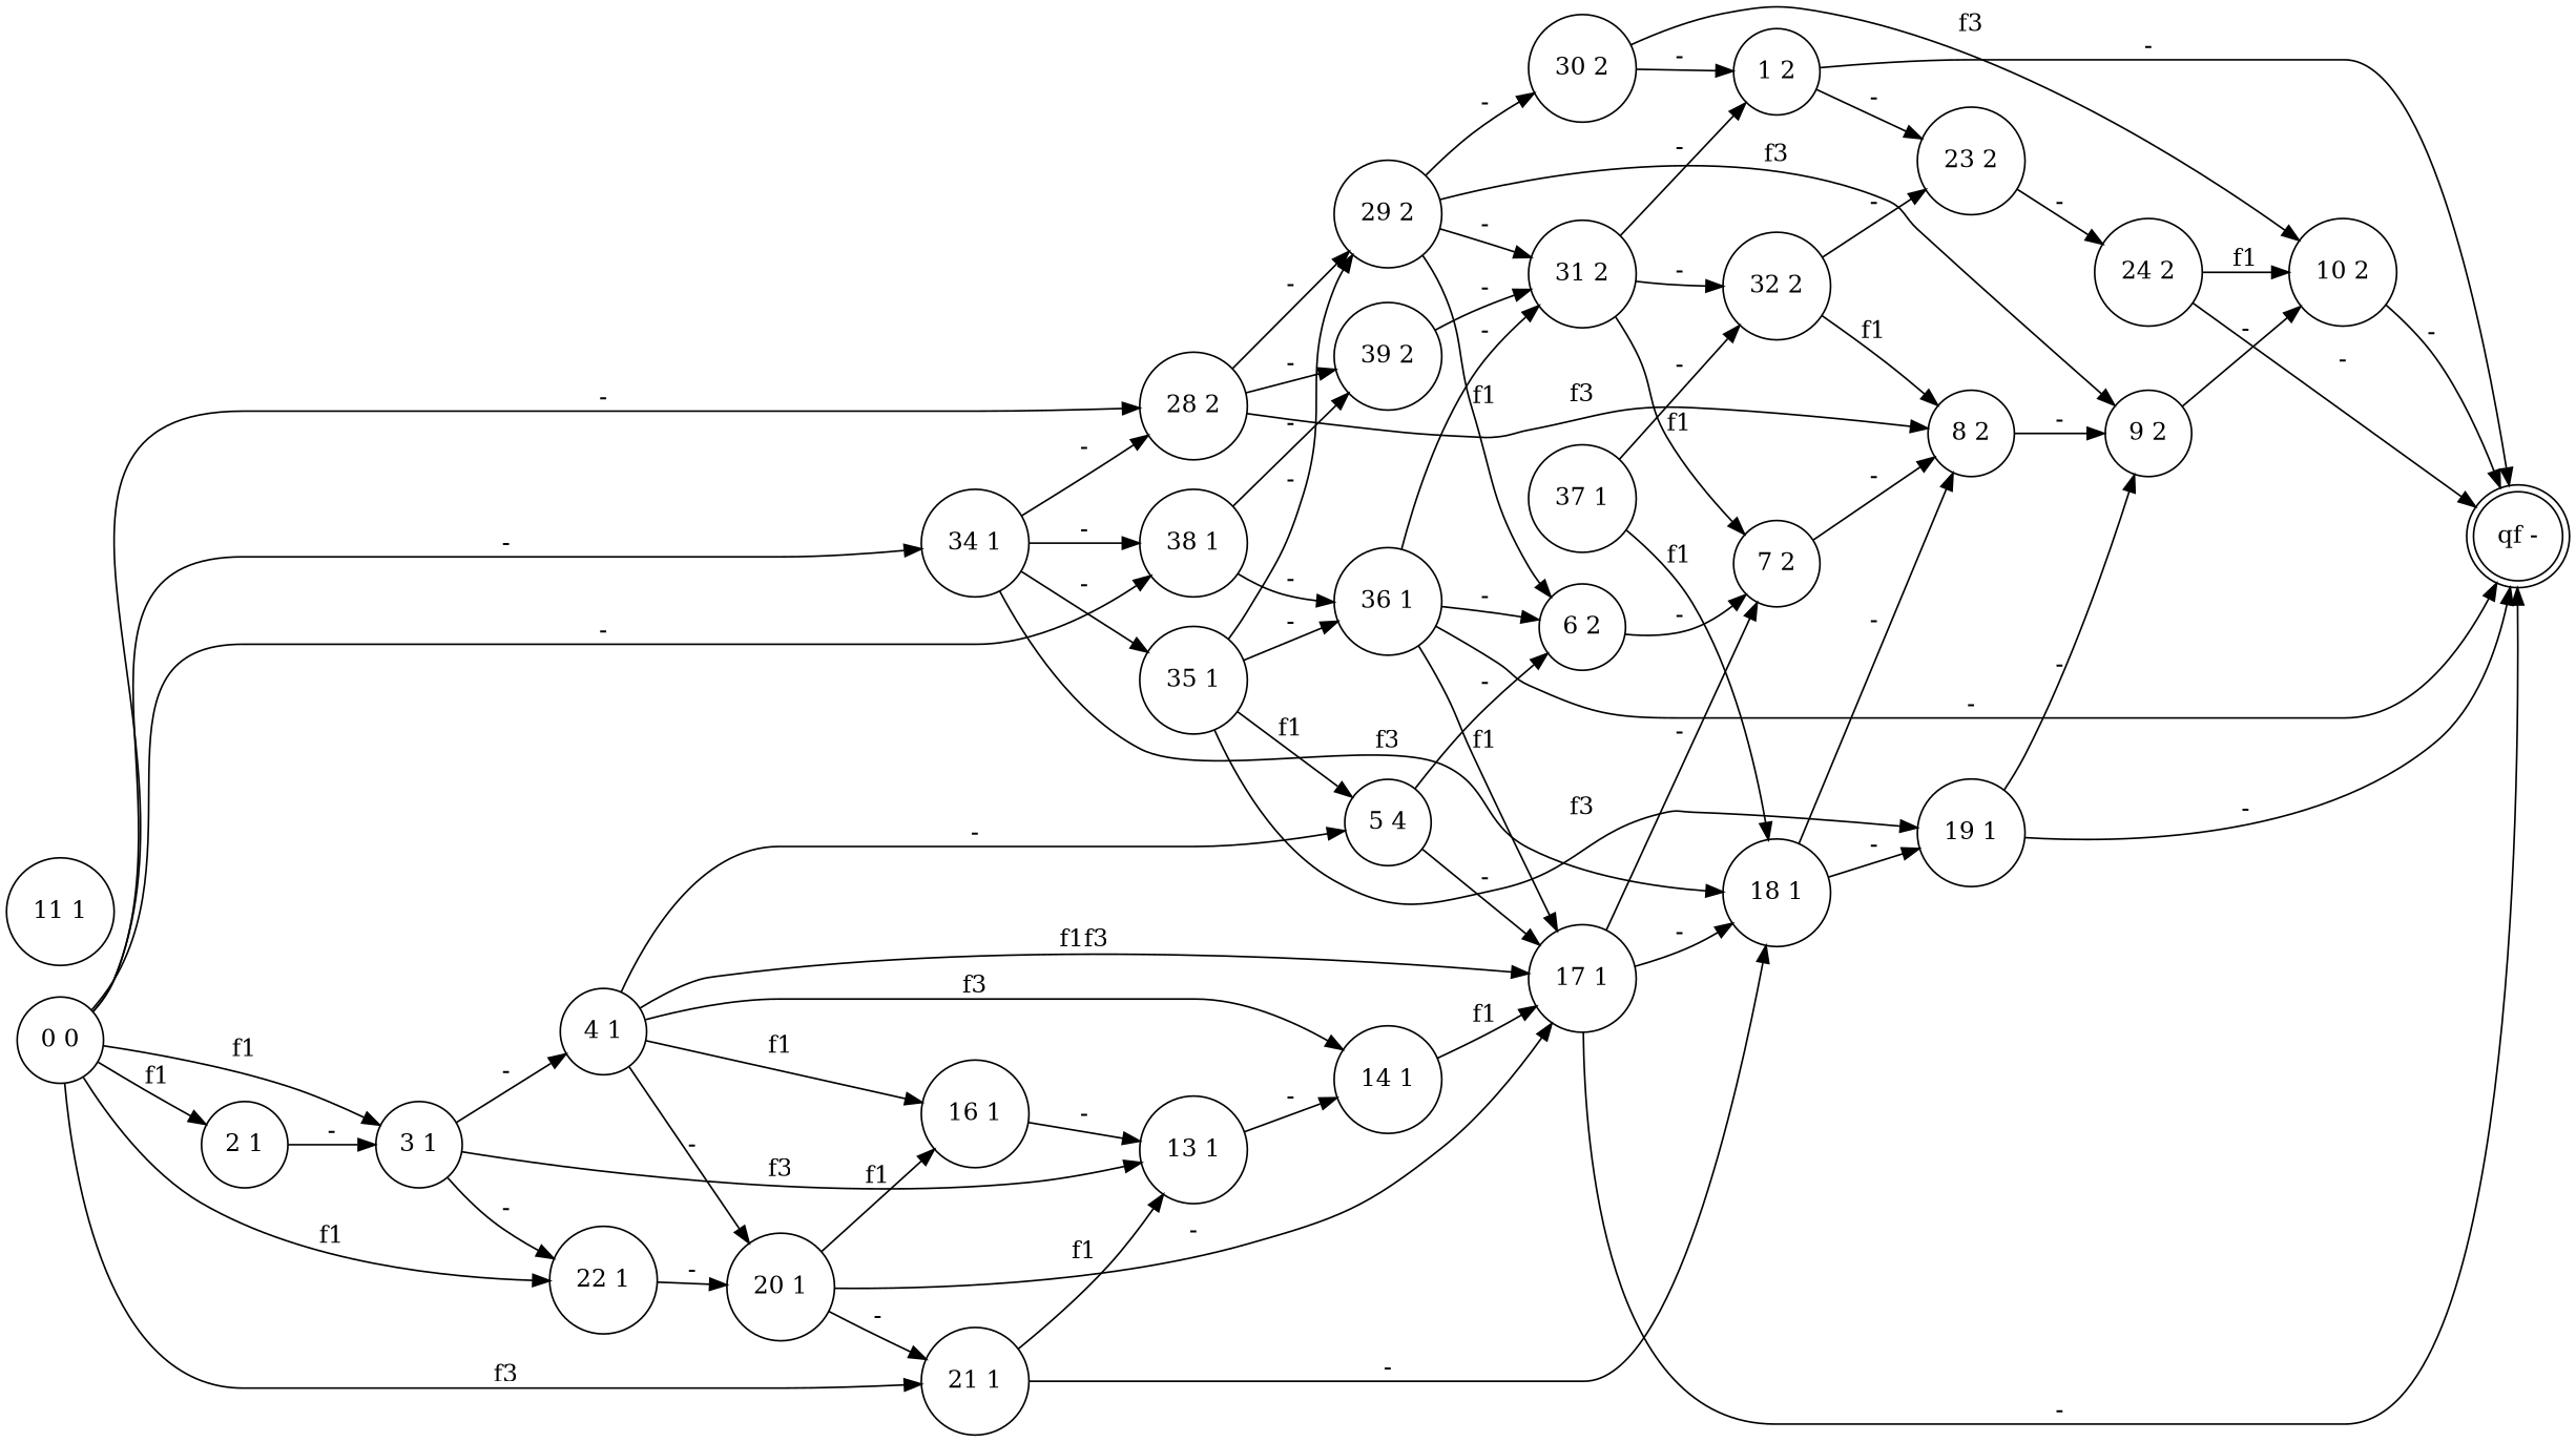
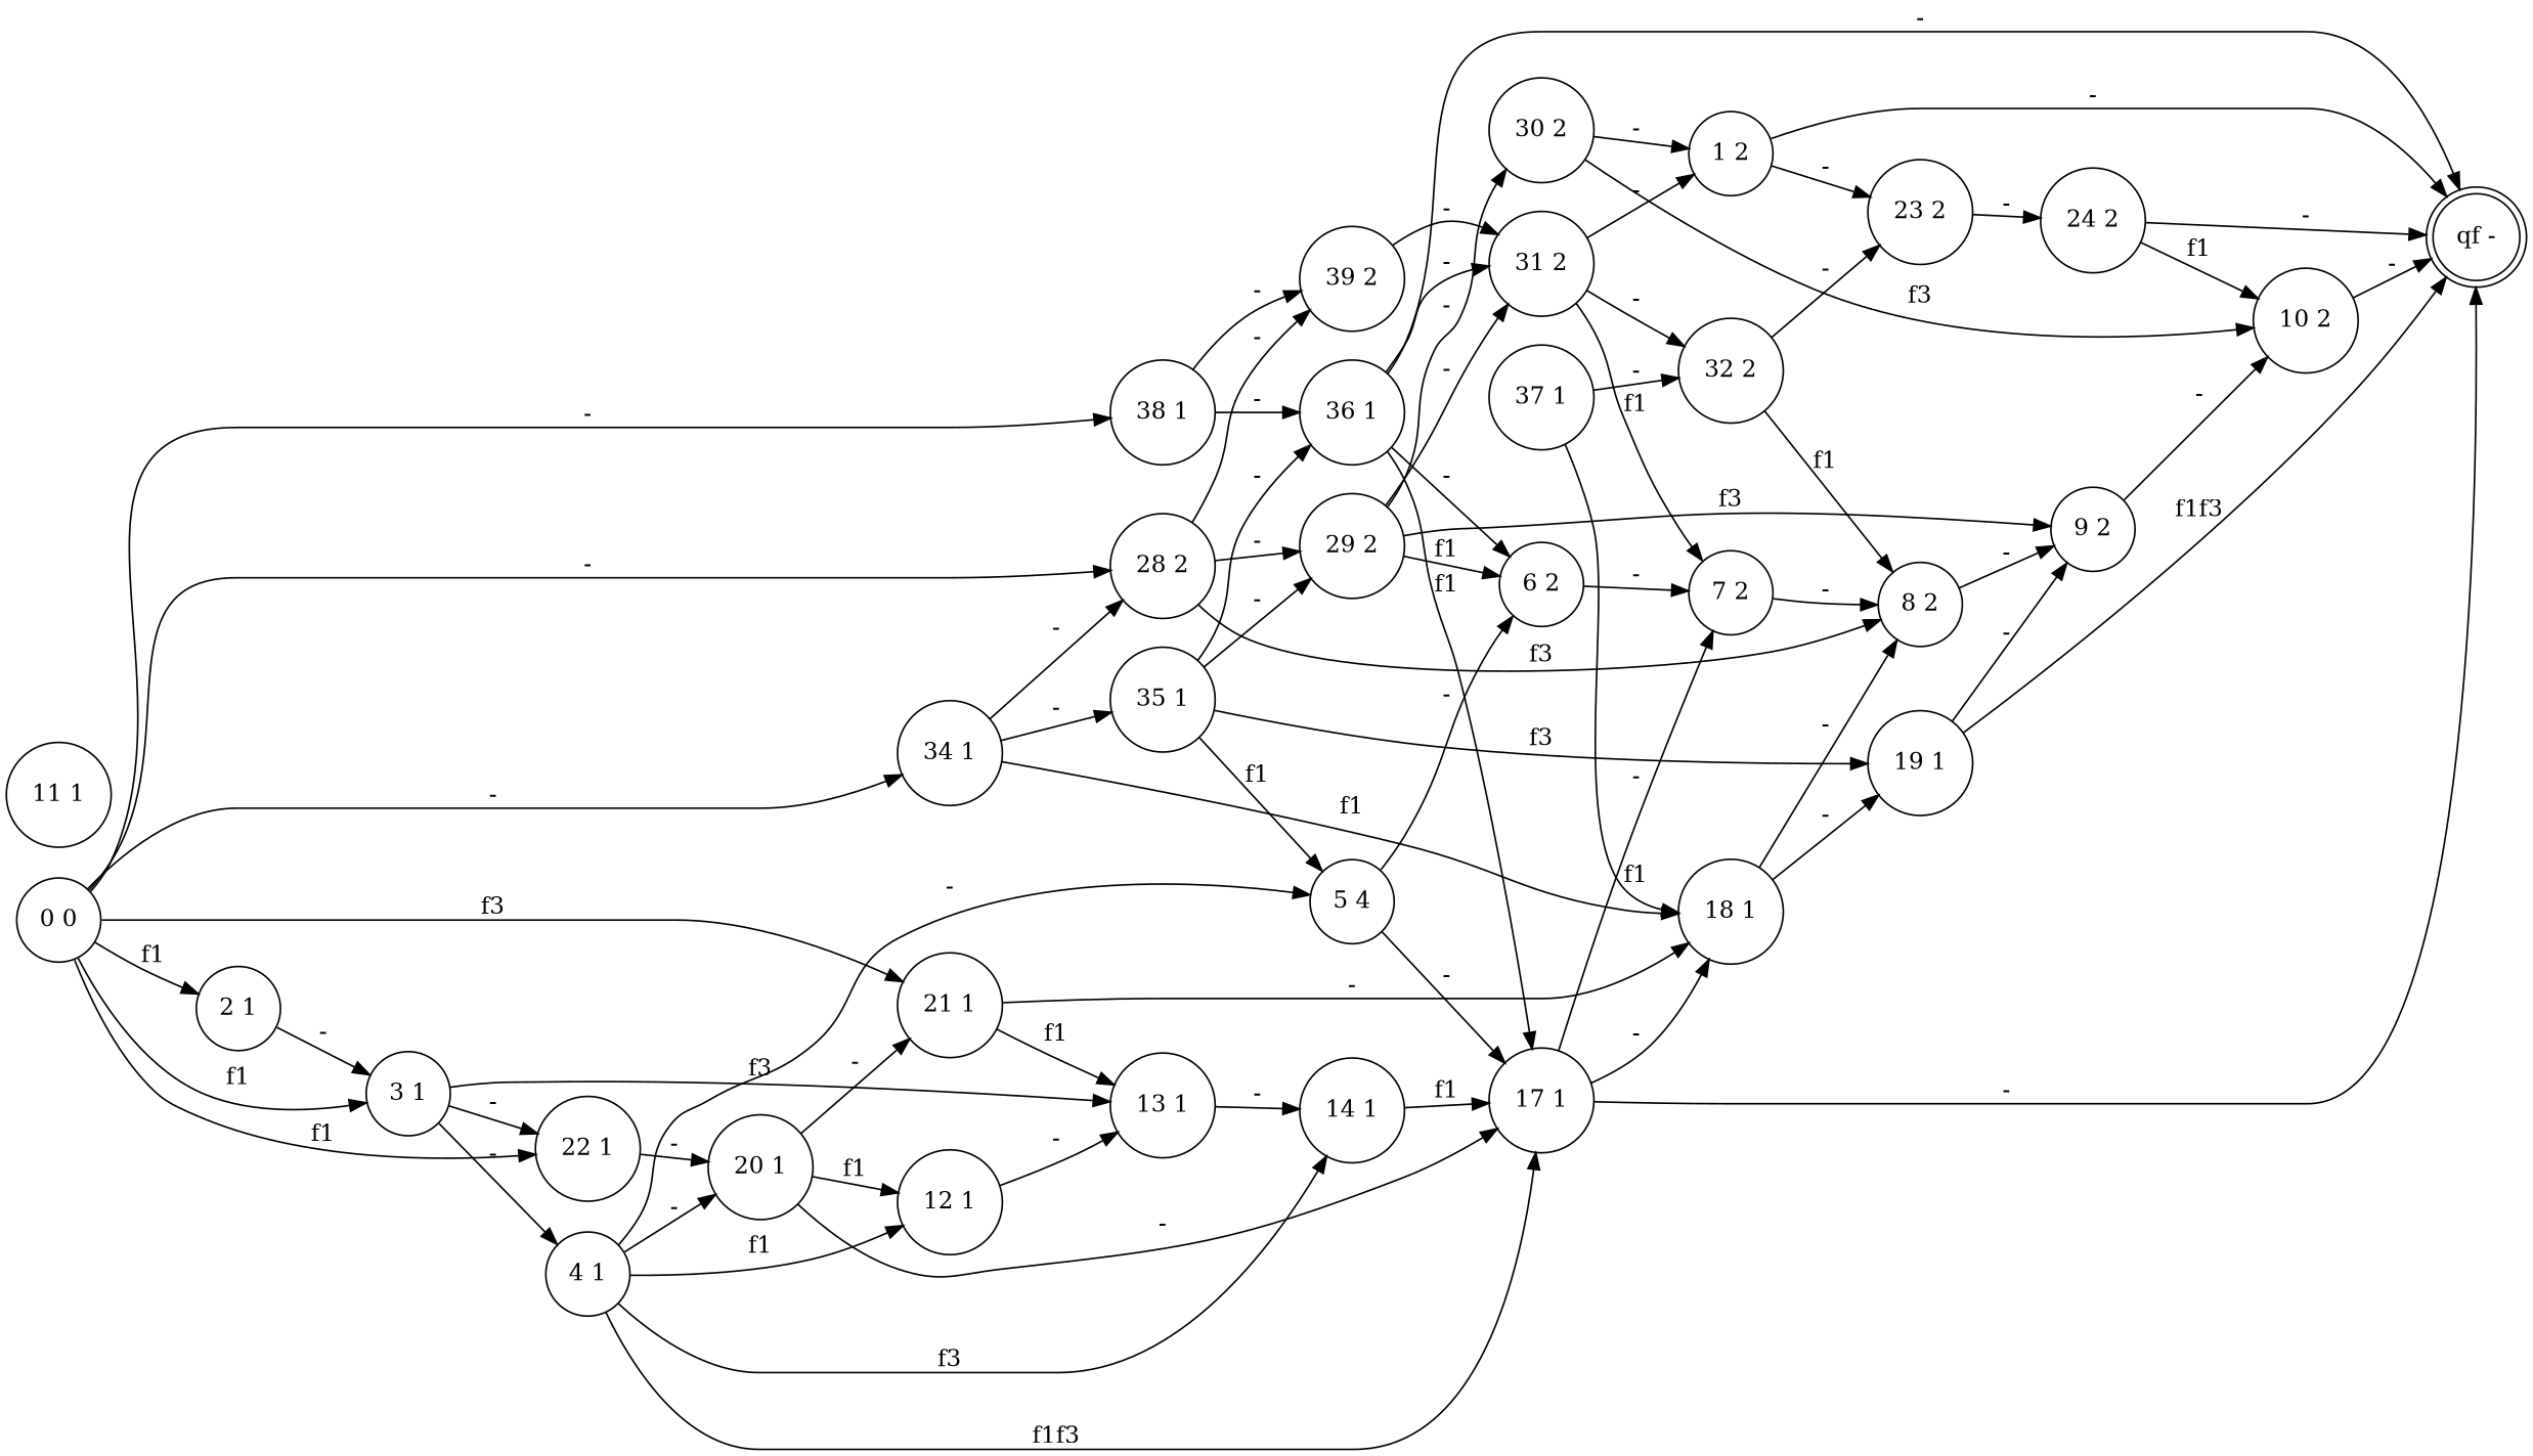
  digraph {
    rankdir=LR
    node [shape=circle]
    "28 2"
    "29 2"
    "8 2"
    "39 2"
    "30 2"
    "6 2"
    "9 2"
    "31 2"
    "1 2"
    "10 2"
    "7 2"
    "32 2"
    "23 2"
    "qf -" [shape=doublecircle]
    "24 2"
    "34 1"
    "35 1"
    "18 1"
    "38 1"
    n20 [label="5 4"]
    "19 1"
    "36 1"
    "17 1"
    "37 1"
    "2 1"
    "3 1"
    "4 1"
    "13 1"
    "22 1"
-   "12 1" [label="16 1"]
+   "12 1"
    "14 1"
    "20 1"
    "21 1"
    "0 0"
    "11 1"
    "28 2" -> "29 2" [label="-"]
    "28 2" -> "8 2" [label=f3]
    "28 2" -> "39 2" [label="-"]
    "29 2" -> "30 2" [label="-"]
    "29 2" -> "6 2" [label=f1]
    "29 2" -> "9 2" [label=f3]
    "29 2" -> "31 2" [label="-"]
    "8 2" -> "9 2" [label="-"]
    "39 2" -> "31 2" [label="-"]
    "30 2" -> "1 2" [label="-"]
    "30 2" -> "10 2" [label=f3]
    "6 2" -> "7 2" [label="-"]
    "9 2" -> "10 2" [label="-"]
    "31 2" -> "1 2" [label="-"]
    "31 2" -> "7 2" [label=f1]
    "31 2" -> "32 2" [label="-"]
    "1 2" -> "23 2" [label="-"]
    "1 2" -> "qf -" [label="-"]
    "10 2" -> "qf -" [label="-"]
    "7 2" -> "8 2" [label="-"]
    "32 2" -> "8 2" [label=f1]
    "32 2" -> "23 2" [label="-"]
    "23 2" -> "24 2" [label="-"]
    "24 2" -> "10 2" [label=f1]
    "24 2" -> "qf -" [label="-"]
    "34 1" -> "28 2" [label="-"]
    "34 1" -> "35 1" [label="-"]
-   "34 1" -> "18 1" [label=f3]
-   "34 1" -> "38 1" [label="-"]
+   "34 1" -> "18 1" [label=f1]
    "35 1" -> "29 2" [label="-"]
    "35 1" -> n20 [label=f1]
    "35 1" -> "19 1" [label=f3]
    "35 1" -> "36 1" [label="-"]
    "18 1" -> "8 2" [label="-"]
    "18 1" -> "19 1" [label="-"]
    "38 1" -> "39 2" [label="-"]
    "38 1" -> "36 1" [label="-"]
    n20 -> "6 2" [label="-"]
    n20 -> "17 1" [label="-"]
    "19 1" -> "9 2" [label="-"]
-   "19 1" -> "qf -" [label="-"]
+   "19 1" -> "qf -" [label=f1f3]
    "36 1" -> "6 2" [label="-"]
    "36 1" -> "31 2" [label="-"]
    "36 1" -> "qf -" [label="-"]
    "36 1" -> "17 1" [label=f1]
    "17 1" -> "7 2" [label="-"]
    "17 1" -> "qf -" [label="-"]
    "17 1" -> "18 1" [label="-"]
    "37 1" -> "32 2" [label="-"]
    "37 1" -> "18 1" [label=f1]
    "2 1" -> "3 1" [label="-"]
    "3 1" -> "4 1" [label="-"]
    "3 1" -> "13 1" [label=f3]
    "3 1" -> "22 1" [label="-"]
    "4 1" -> n20 [label="-"]
    "4 1" -> "17 1" [label=f1f3]
    "4 1" -> "12 1" [label=f1]
    "4 1" -> "14 1" [label=f3]
    "4 1" -> "20 1" [label="-"]
    "13 1" -> "14 1" [label="-"]
    "22 1" -> "20 1" [label="-"]
    "12 1" -> "13 1" [label="-"]
    "14 1" -> "17 1" [label=f1]
    "20 1" -> "17 1" [label="-"]
    "20 1" -> "12 1" [label=f1]
    "20 1" -> "21 1" [label="-"]
    "21 1" -> "18 1" [label="-"]
    "21 1" -> "13 1" [label=f1]
    "0 0" -> "28 2" [label="-"]
    "0 0" -> "34 1" [label="-"]
    "0 0" -> "38 1" [label="-"]
    "0 0" -> "2 1" [label=f1]
    "0 0" -> "3 1" [label=f1]
    "0 0" -> "22 1" [label=f1]
    "0 0" -> "21 1" [label=f3]
  }
